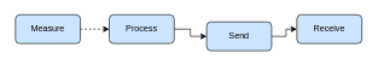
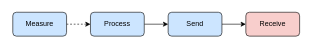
  <mxCell id="0" />
  <mxCell id="1" parent="0" />
  <mxCell id="2" style="edgeStyle=orthogonalEdgeStyle;rounded=0;orthogonalLoop=1;jettySize=auto;html=1;entryX=0;entryY=0.5;entryDx=0;entryDy=0;" edge="1" parent="1" source="3" target="6"><mxGeometry relative="1" as="geometry" /></mxCell>
- <mxCell id="3" value="Send" style="rounded=1;whiteSpace=wrap;html=1;fillColor=#CCE5FF;" vertex="1" parent="1"><mxGeometry x="285" y="30" width="90" height="40" as="geometry" /></mxCell>
+ <mxCell id="3" value="Send" style="rounded=1;whiteSpace=wrap;html=1;fillColor=#CCE5FF;" vertex="1" parent="1"><mxGeometry x="280" y="20" width="90" height="40" as="geometry" /></mxCell>
  <mxCell id="4" style="edgeStyle=orthogonalEdgeStyle;rounded=0;orthogonalLoop=1;jettySize=auto;html=1;entryX=0;entryY=0.5;entryDx=0;entryDy=0;" edge="1" parent="1" source="5" target="3"><mxGeometry relative="1" as="geometry" /></mxCell>
  <mxCell id="5" value="Process" style="rounded=1;whiteSpace=wrap;html=1;fillColor=#CCE5FF;" vertex="1" parent="1"><mxGeometry x="150" y="20" width="90" height="40" as="geometry" /></mxCell>
- <mxCell id="6" value="Receive" style="rounded=1;whiteSpace=wrap;html=1;fillColor=#CCE5FF;" vertex="1" parent="1"><mxGeometry x="410" y="20" width="90" height="40" as="geometry" /></mxCell>
+ <mxCell id="6" value="Receive" style="rounded=1;whiteSpace=wrap;html=1;fillColor=#f8cecc;" vertex="1" parent="1"><mxGeometry x="410" y="20" width="90" height="40" as="geometry" /></mxCell>
  <mxCell id="7" style="edgeStyle=orthogonalEdgeStyle;rounded=0;orthogonalLoop=1;jettySize=auto;html=1;entryX=0;entryY=0.5;entryDx=0;entryDy=0;dashed=1;" edge="1" parent="1" source="8" target="5"><mxGeometry relative="1" as="geometry" /></mxCell>
  <mxCell id="8" value="Measure" style="rounded=1;whiteSpace=wrap;html=1;fillColor=#CCE5FF;" vertex="1" parent="1"><mxGeometry x="20" y="20" width="90" height="40" as="geometry" /></mxCell>
